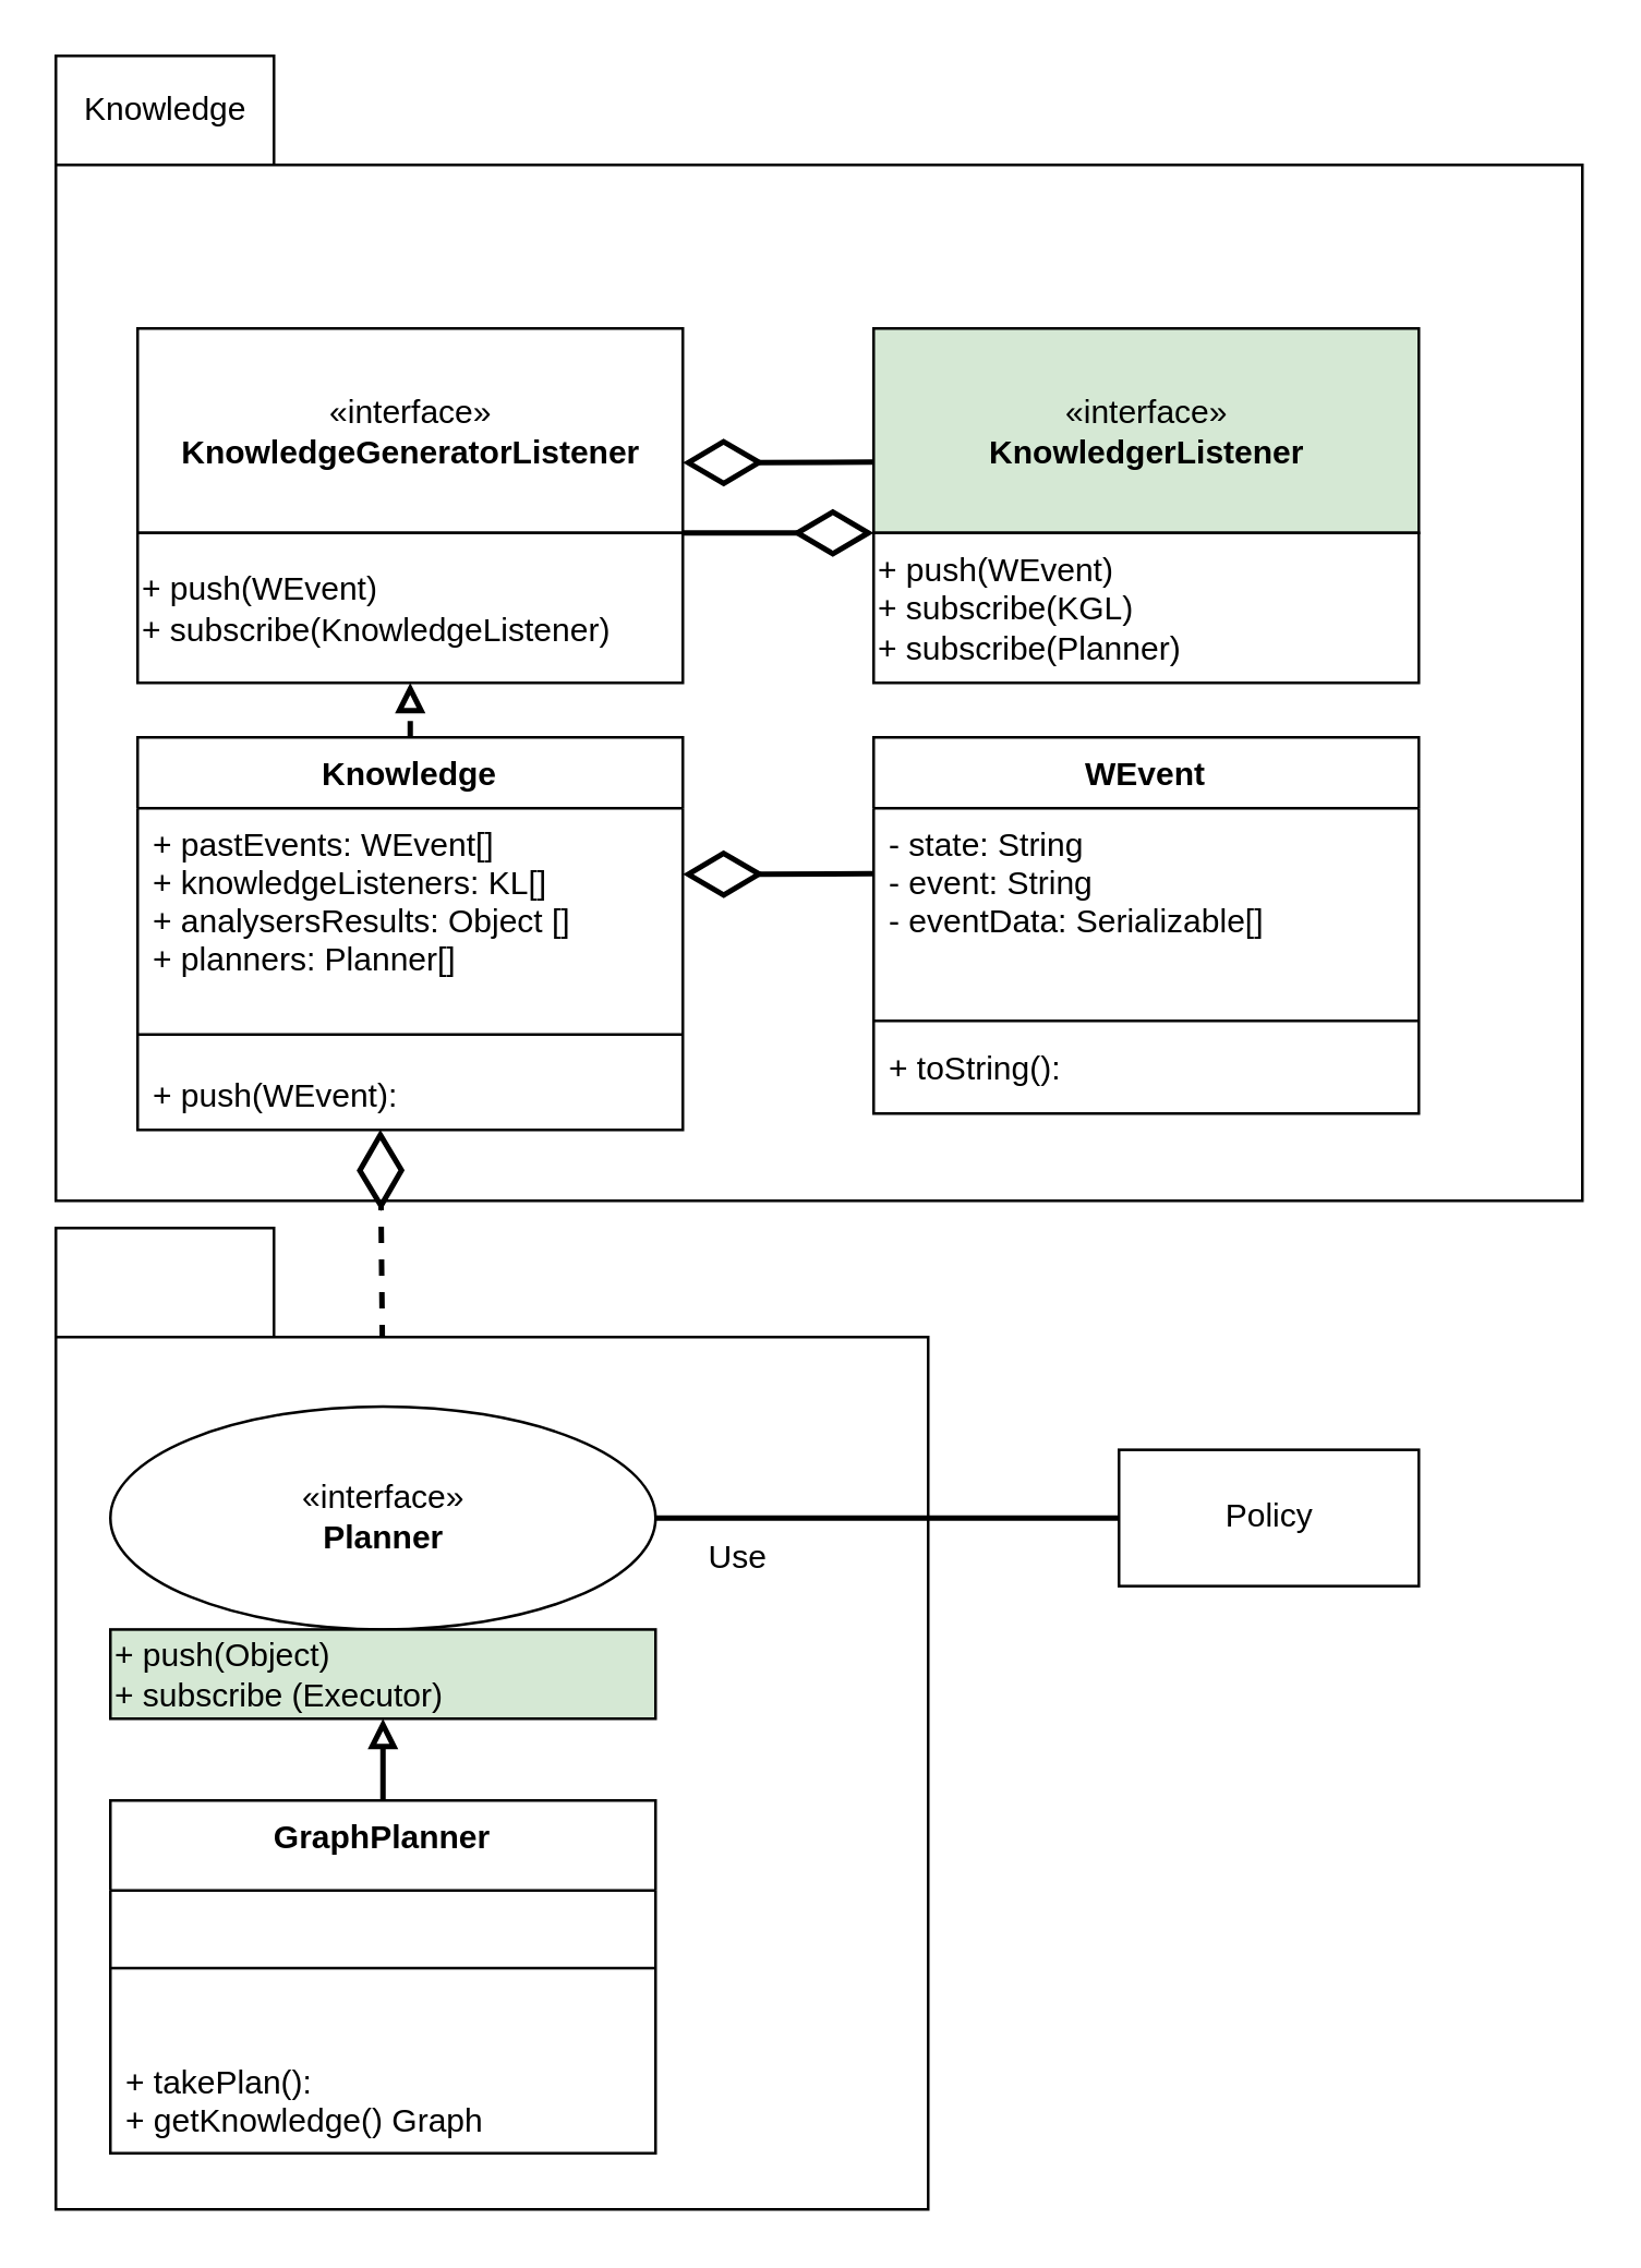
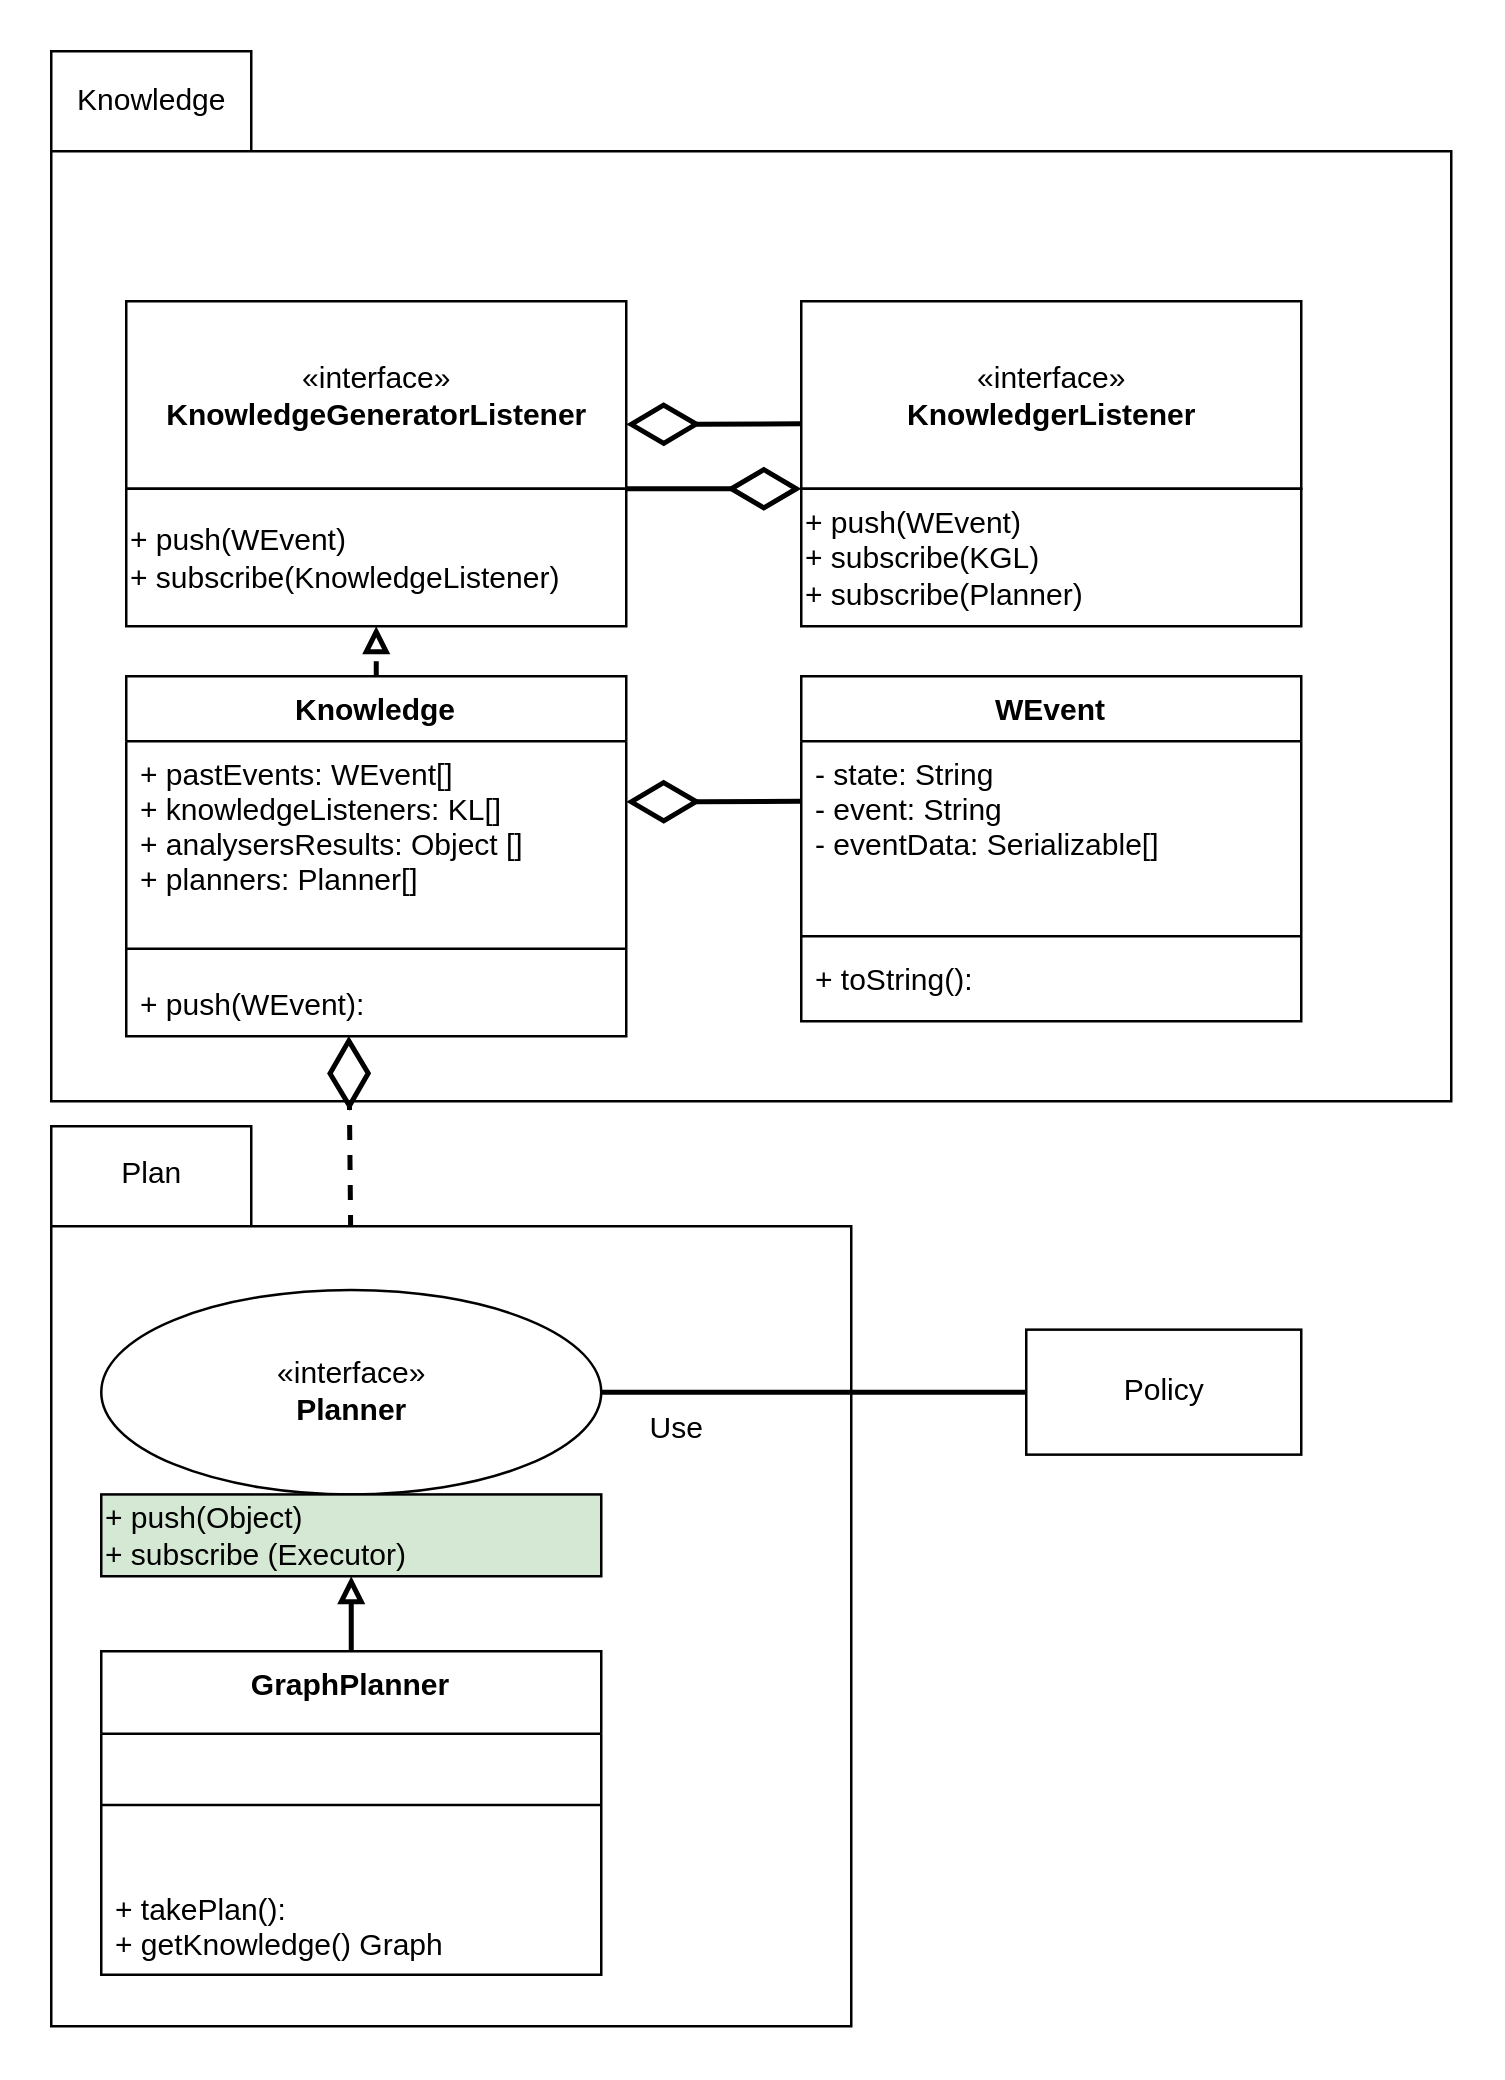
  <mxCell id="0" />
  <mxCell id="1" parent="0" />
  <mxCell id="2" value="" style="group" parent="1" vertex="1" connectable="0"><mxGeometry x="20" y="20" width="560" height="420" as="geometry" /></mxCell>
  <mxCell id="3" value="" style="shape=folder;fontStyle=1;spacingTop=10;tabWidth=80;tabHeight=40;tabPosition=left;html=1;" parent="2" vertex="1"><mxGeometry width="560" height="420" as="geometry" /></mxCell>
  <mxCell id="4" value="Knowledge" style="text;html=1;align=center;verticalAlign=middle;resizable=0;points=[];autosize=1;strokeColor=none;" parent="2" vertex="1"><mxGeometry x="5" y="10" width="70" height="20" as="geometry" /></mxCell>
  <mxCell id="5" style="edgeStyle=orthogonalEdgeStyle;rounded=0;orthogonalLoop=1;jettySize=auto;html=1;exitX=0.5;exitY=0;exitDx=0;exitDy=0;entryX=0.5;entryY=1;entryDx=0;entryDy=0;endArrow=block;endFill=0;strokeWidth=2;dashed=1;" parent="1" source="6" target="12" edge="1"><mxGeometry relative="1" as="geometry" /></mxCell>
  <mxCell id="6" value="Knowledge" style="swimlane;fontStyle=1;align=center;verticalAlign=top;childLayout=stackLayout;horizontal=1;startSize=26;horizontalStack=0;resizeParent=1;resizeParentMax=0;resizeLast=0;collapsible=1;marginBottom=0;" parent="1" vertex="1"><mxGeometry x="50" y="270" width="200" height="144" as="geometry" /></mxCell>
  <mxCell id="7" value="+ pastEvents: WEvent[]&#10;+ knowledgeListeners: KL[]&#10;+ analysersResults: Object []&#10;+ planners: Planner[]&#10;&#10;&#10;&#10;&#10;" style="text;strokeColor=none;fillColor=none;align=left;verticalAlign=top;spacingLeft=4;spacingRight=4;overflow=hidden;rotatable=0;points=[[0,0.5],[1,0.5]];portConstraint=eastwest;" parent="6" vertex="1"><mxGeometry y="26" width="200" height="74" as="geometry" /></mxCell>
  <mxCell id="8" value="" style="line;strokeWidth=1;fillColor=none;align=left;verticalAlign=middle;spacingTop=-1;spacingLeft=3;spacingRight=3;rotatable=0;labelPosition=right;points=[];portConstraint=eastwest;" parent="6" vertex="1"><mxGeometry y="100" width="200" height="18" as="geometry" /></mxCell>
  <mxCell id="9" value="+ push(WEvent):" style="text;strokeColor=none;fillColor=none;align=left;verticalAlign=top;spacingLeft=4;spacingRight=4;overflow=hidden;rotatable=0;points=[[0,0.5],[1,0.5]];portConstraint=eastwest;" parent="6" vertex="1"><mxGeometry y="118" width="200" height="26" as="geometry" /></mxCell>
  <mxCell id="10" value="" style="group" parent="1" vertex="1" connectable="0"><mxGeometry x="50" y="120" width="200" height="130" as="geometry" /></mxCell>
  <mxCell id="11" value="«interface»&lt;br&gt;&lt;span style=&quot;font-weight: 700&quot;&gt;KnowledgeGeneratorListener&lt;/span&gt;" style="html=1;" parent="10" vertex="1"><mxGeometry width="200" height="75" as="geometry" /></mxCell>
  <mxCell id="12" value="+ push(WEvent)&lt;br&gt;+ subscribe(KnowledgeListener)&lt;br&gt;" style="html=1;align=left;" parent="10" vertex="1"><mxGeometry y="75" width="200" height="55" as="geometry" /></mxCell>
  <mxCell id="13" value="WEvent" style="swimlane;fontStyle=1;align=center;verticalAlign=top;childLayout=stackLayout;horizontal=1;startSize=26;horizontalStack=0;resizeParent=1;resizeParentMax=0;resizeLast=0;collapsible=1;marginBottom=0;" parent="1" vertex="1"><mxGeometry x="320" y="270" width="200" height="138" as="geometry" /></mxCell>
  <mxCell id="14" value="- state: String&#10;- event: String&#10;- eventData: Serializable[]&#10;" style="text;strokeColor=none;fillColor=none;align=left;verticalAlign=top;spacingLeft=4;spacingRight=4;overflow=hidden;rotatable=0;points=[[0,0.5],[1,0.5]];portConstraint=eastwest;" parent="13" vertex="1"><mxGeometry y="26" width="200" height="74" as="geometry" /></mxCell>
  <mxCell id="15" value="" style="line;strokeWidth=1;fillColor=none;align=left;verticalAlign=middle;spacingTop=-1;spacingLeft=3;spacingRight=3;rotatable=0;labelPosition=right;points=[];portConstraint=eastwest;" parent="13" vertex="1"><mxGeometry y="100" width="200" height="8" as="geometry" /></mxCell>
  <mxCell id="16" value="+ toString():" style="text;strokeColor=none;fillColor=none;align=left;verticalAlign=top;spacingLeft=4;spacingRight=4;overflow=hidden;rotatable=0;points=[[0,0.5],[1,0.5]];portConstraint=eastwest;" parent="13" vertex="1"><mxGeometry y="108" width="200" height="30" as="geometry" /></mxCell>
  <mxCell id="17" value="" style="group" parent="1" vertex="1" connectable="0"><mxGeometry x="320" y="120" width="200" height="130" as="geometry" /></mxCell>
- <mxCell id="18" value="«interface»&lt;br&gt;&lt;span style=&quot;font-weight: 700&quot;&gt;KnowledgerListener&lt;/span&gt;" style="html=1;fillColor=#d5e8d4;" parent="17" vertex="1"><mxGeometry width="200" height="75" as="geometry" /></mxCell>
+ <mxCell id="18" value="«interface»&lt;br&gt;&lt;span style=&quot;font-weight: 700&quot;&gt;KnowledgerListener&lt;/span&gt;" style="html=1;" parent="17" vertex="1"><mxGeometry width="200" height="75" as="geometry" /></mxCell>
  <mxCell id="19" value="+ push(WEvent)&lt;br&gt;+ subscribe(KGL)&lt;br&gt;+ subscribe(Planner)" style="html=1;align=left;" parent="17" vertex="1"><mxGeometry y="75" width="200" height="55" as="geometry" /></mxCell>
  <mxCell id="20" value="" style="endArrow=diamondThin;endFill=0;endSize=24;html=1;strokeWidth=2;" parent="1" edge="1"><mxGeometry width="160" relative="1" as="geometry"><mxPoint x="320" y="169" as="sourcePoint" /><mxPoint x="250" y="169.25" as="targetPoint" /></mxGeometry></mxCell>
  <mxCell id="21" value="" style="endArrow=diamondThin;endFill=0;endSize=24;html=1;strokeWidth=2;entryX=0;entryY=1;entryDx=0;entryDy=0;exitX=1;exitY=0;exitDx=0;exitDy=0;" parent="1" source="12" target="18" edge="1"><mxGeometry width="160" relative="1" as="geometry"><mxPoint x="170" y="20" as="sourcePoint" /><mxPoint x="260" y="208.66" as="targetPoint" /></mxGeometry></mxCell>
  <mxCell id="22" value="" style="endArrow=diamondThin;endFill=0;endSize=24;html=1;strokeWidth=2;" parent="1" edge="1"><mxGeometry width="160" relative="1" as="geometry"><mxPoint x="320" y="320" as="sourcePoint" /><mxPoint x="250" y="320.25" as="targetPoint" /></mxGeometry></mxCell>
  <mxCell id="23" value="" style="endArrow=diamondThin;endFill=0;endSize=24;html=1;strokeWidth=2;exitX=0.5;exitY=0;exitDx=0;exitDy=0;entryX=0.445;entryY=0.995;entryDx=0;entryDy=0;entryPerimeter=0;dashed=1;" parent="1" source="33" target="9" edge="1"><mxGeometry width="160" relative="1" as="geometry"><mxPoint x="210" y="420" as="sourcePoint" /><mxPoint x="140" y="420.25" as="targetPoint" /></mxGeometry></mxCell>
  <mxCell id="24" style="edgeStyle=orthogonalEdgeStyle;rounded=0;orthogonalLoop=1;jettySize=auto;html=1;exitX=0.5;exitY=0;exitDx=0;exitDy=0;dashed=1;endArrow=block;endFill=0;strokeWidth=2;" parent="1" source="29" edge="1"><mxGeometry relative="1" as="geometry"><mxPoint x="140" y="630" as="targetPoint" /></mxGeometry></mxCell>
  <mxCell id="25" value="knowledge: Object" style="text;html=1;align=center;verticalAlign=middle;resizable=0;points=[];autosize=1;strokeColor=none;" parent="1" vertex="1"><mxGeometry x="50" y="700" width="110" height="20" as="geometry" /></mxCell>
  <mxCell id="26" value="" style="shape=folder;fontStyle=1;spacingTop=10;tabWidth=80;tabHeight=40;tabPosition=left;html=1;" parent="1" vertex="1"><mxGeometry x="20" y="450" width="320" height="360" as="geometry" /></mxCell>
+ <mxCell id="27" value="Plan" style="text;html=1;align=center;verticalAlign=middle;resizable=0;points=[];autosize=1;strokeColor=none;" parent="1" vertex="1"><mxGeometry x="40" y="458.571" width="40" height="20" as="geometry" /></mxCell>
  <mxCell id="28" style="edgeStyle=orthogonalEdgeStyle;rounded=0;orthogonalLoop=1;jettySize=auto;html=1;exitX=0.5;exitY=0;exitDx=0;exitDy=0;entryX=0.5;entryY=1;entryDx=0;entryDy=0;endArrow=block;endFill=0;strokeWidth=2;dashed=0;" parent="1" source="29" target="34" edge="1"><mxGeometry relative="1" as="geometry" /></mxCell>
  <mxCell id="29" value="GraphPlanner" style="swimlane;fontStyle=1;align=center;verticalAlign=top;childLayout=stackLayout;horizontal=1;startSize=33;horizontalStack=0;resizeParent=1;resizeParentMax=0;resizeLast=0;collapsible=1;marginBottom=0;" parent="1" vertex="1"><mxGeometry x="40" y="660" width="200" height="129.36" as="geometry"><mxRectangle x="1030" y="374" width="120" height="26" as="alternateBounds" /></mxGeometry></mxCell>
  <mxCell id="30" value="" style="line;strokeWidth=1;fillColor=none;align=left;verticalAlign=middle;spacingTop=-1;spacingLeft=3;spacingRight=3;rotatable=0;labelPosition=right;points=[];portConstraint=eastwest;" parent="29" vertex="1"><mxGeometry y="33" width="200" height="57" as="geometry" /></mxCell>
  <mxCell id="31" value="+ takePlan():&#10;+ getKnowledge() Graph" style="text;strokeColor=none;fillColor=none;align=left;verticalAlign=top;spacingLeft=4;spacingRight=4;overflow=hidden;rotatable=0;points=[[0,0.5],[1,0.5]];portConstraint=eastwest;" parent="29" vertex="1"><mxGeometry y="90" width="200" height="39.36" as="geometry" /></mxCell>
  <mxCell id="32" value="" style="group" parent="1" vertex="1" connectable="0"><mxGeometry x="40" y="515.455" width="200" height="114.545" as="geometry" /></mxCell>
  <mxCell id="33" value="«interface»&lt;br&gt;&lt;span style=&quot;font-weight: 700&quot;&gt;Planner&lt;/span&gt;" style="ellipse;html=1;" parent="32" vertex="1"><mxGeometry width="200" height="81.818" as="geometry" /></mxCell>
  <mxCell id="34" value="+ push(Object)&lt;br&gt;+ subscribe (Executor)" style="html=1;align=left;fillColor=#d5e8d4;" parent="32" vertex="1"><mxGeometry y="81.818" width="200" height="32.727" as="geometry" /></mxCell>
  <mxCell id="35" style="edgeStyle=orthogonalEdgeStyle;rounded=0;orthogonalLoop=1;jettySize=auto;html=1;entryX=1;entryY=0.5;entryDx=0;entryDy=0;endArrow=none;endFill=0;strokeWidth=2;" parent="1" source="36" target="33" edge="1"><mxGeometry relative="1" as="geometry" /></mxCell>
  <mxCell id="36" value="Policy" style="html=1;" parent="1" vertex="1"><mxGeometry x="410" y="531.36" width="110" height="50" as="geometry" /></mxCell>
  <mxCell id="37" value="Use" style="text;html=1;align=center;verticalAlign=middle;resizable=0;points=[];autosize=1;strokeColor=none;" parent="1" vertex="1"><mxGeometry x="250" y="561.36" width="40" height="20" as="geometry" /></mxCell>
